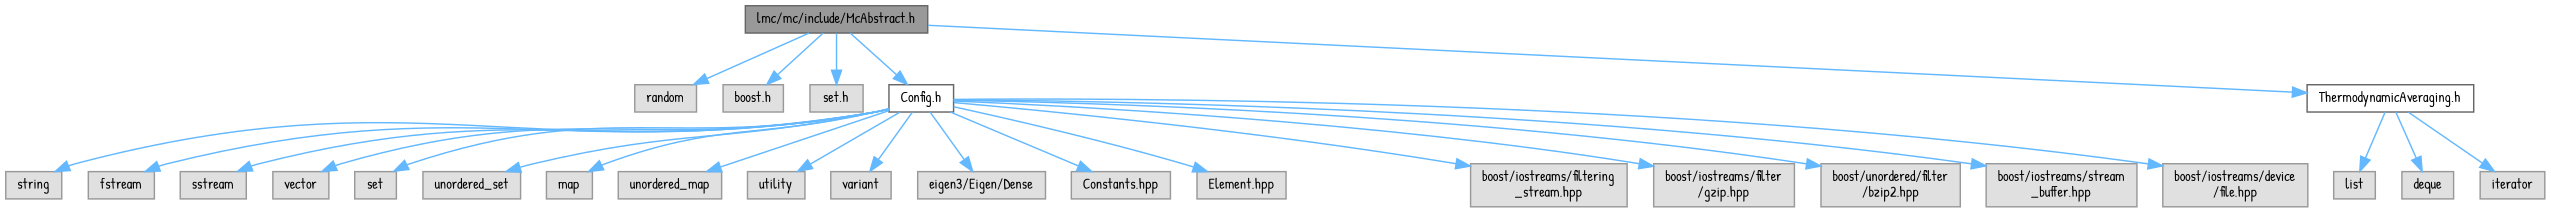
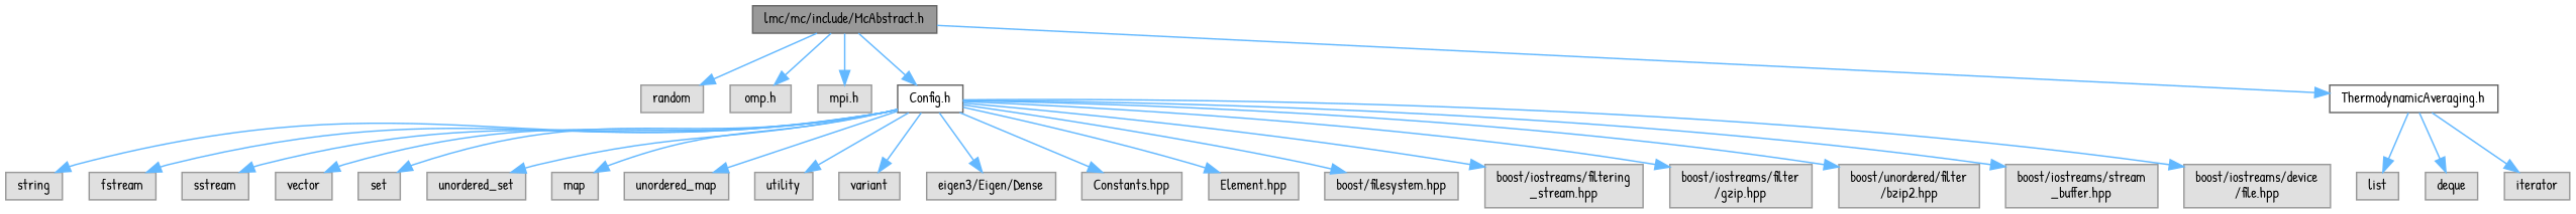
  digraph {
    fontname="Patrick Hand"
    node [color=grey60 fillcolor="#E0E0E0" fontname="Patrick Hand" fontsize=10 shape=box style=filled]
    edge [color=steelblue1 fontname="Patrick Hand" fontsize=10 labelfontname=Helvetica labelfontsize=10 style=solid]
    n1 [color=gray40 fillcolor=grey60 fontcolor=black height=0.2 label="lmc/mc/include/McAbstract.h" width=0.4]
    n2 [height=0.2 label=random width=0.4]
-   n3 [height=0.2 label="boost.h" width=0.4]
-   n4 [height=0.2 label="set.h" width=0.4]
+   n3 [height=0.2 label="omp.h" width=0.4]
+   n4 [height=0.2 label="mpi.h" width=0.4]
    n5 [color=grey40 fillcolor=white height=0.2 label="Config.h" width=0.4]
    n6 [color=grey40 fillcolor=white height=0.2 label="ThermodynamicAveraging.h" width=0.4]
    n7 [height=0.2 label=string width=0.4]
    n8 [height=0.2 label=fstream width=0.4]
    n9 [height=0.2 label=sstream width=0.4]
    n10 [height=0.2 label=vector width=0.4]
    n11 [height=0.2 label=set width=0.4]
    n12 [height=0.2 label=unordered_set width=0.4]
    n13 [height=0.2 label=map width=0.4]
    n14 [height=0.2 label=unordered_map width=0.4]
    n15 [height=0.2 label=utility width=0.4]
    n16 [height=0.2 label=variant width=0.4]
    n17 [height=0.2 label="eigen3/Eigen/Dense" width=0.4]
    n18 [height=0.2 label="Constants.hpp" width=0.4]
    n19 [height=0.2 label="Element.hpp" width=0.4]
+   n20 [height=0.2 label="boost/filesystem.hpp" width=0.4]
    n21 [height=0.2 label="boost/iostreams/filtering\l_stream.hpp" width=0.4]
    n22 [height=0.2 label="boost/iostreams/filter\l/gzip.hpp" width=0.4]
    n23 [height=0.2 label="boost/unordered/filter\l/bzip2.hpp" width=0.4]
    n24 [height=0.2 label="boost/iostreams/stream\l_buffer.hpp" width=0.4]
    n25 [height=0.2 label="boost/iostreams/device\l/file.hpp" width=0.4]
    n26 [height=0.2 label=list width=0.4]
    n27 [height=0.2 label=deque width=0.4]
    n28 [height=0.2 label=iterator width=0.4]
    n1 -> n2
    n1 -> n3
    n1 -> n4
    n1 -> n5
    n1 -> n6
    n5 -> n7
    n5 -> n8
    n5 -> n9
    n5 -> n10
    n5 -> n11
    n5 -> n12
    n5 -> n13
    n5 -> n14
    n5 -> n15
    n5 -> n16
    n5 -> n17
    n5 -> n18
    n5 -> n19
+   n5 -> n20
    n5 -> n21
    n5 -> n22
    n5 -> n23
    n5 -> n24
    n5 -> n25
    n6 -> n26
    n6 -> n27
    n6 -> n28
  }
